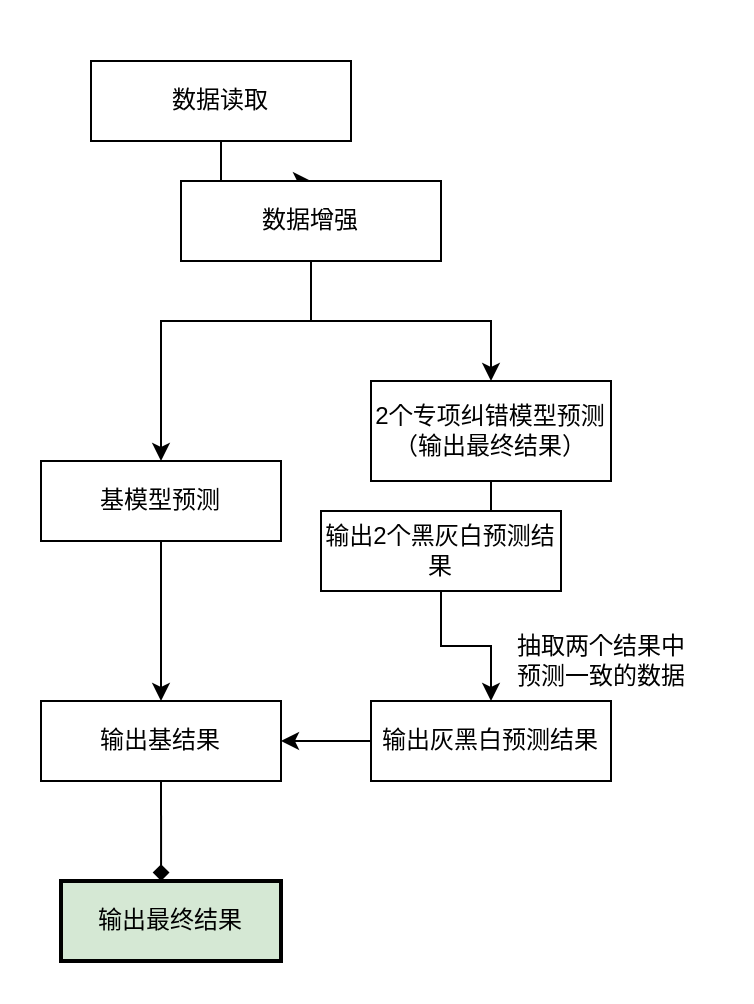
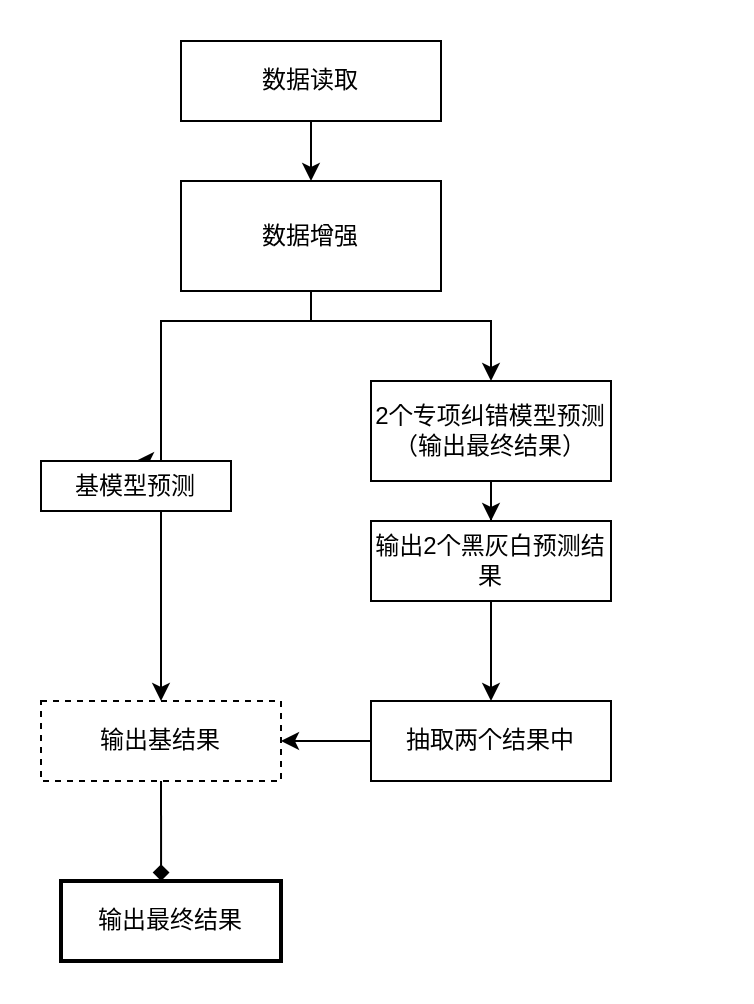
  <mxCell id="0" />
  <mxCell id="1" parent="0" />
  <mxCell id="2" value="" style="edgeStyle=orthogonalEdgeStyle;rounded=0;orthogonalLoop=1;jettySize=auto;html=1;" parent="1" source="3" target="6" edge="1"><mxGeometry relative="1" as="geometry" /></mxCell>
- <mxCell id="3" value="数据读取" style="rounded=0;whiteSpace=wrap;html=1;" parent="1" vertex="1"><mxGeometry x="45" y="30" width="130" height="40" as="geometry" /></mxCell>
+ <mxCell id="3" value="数据读取" style="rounded=0;whiteSpace=wrap;html=1;" parent="1" vertex="1"><mxGeometry x="90" y="20" width="130" height="40" as="geometry" /></mxCell>
  <mxCell id="4" style="edgeStyle=orthogonalEdgeStyle;rounded=0;orthogonalLoop=1;jettySize=auto;html=1;entryX=0.5;entryY=0;entryDx=0;entryDy=0;" parent="1" source="6" target="8" edge="1"><mxGeometry relative="1" as="geometry"><Array as="points"><mxPoint x="155" y="160" /><mxPoint x="80" y="160" /></Array></mxGeometry></mxCell>
  <mxCell id="5" style="edgeStyle=orthogonalEdgeStyle;rounded=0;orthogonalLoop=1;jettySize=auto;html=1;" parent="1" source="6" target="11" edge="1"><mxGeometry relative="1" as="geometry"><Array as="points"><mxPoint x="155" y="160" /><mxPoint x="245" y="160" /></Array></mxGeometry></mxCell>
- <mxCell id="6" value="数据增强" style="rounded=0;whiteSpace=wrap;html=1;" parent="1" vertex="1"><mxGeometry x="90" y="90" width="130" height="40" as="geometry" /></mxCell>
+ <mxCell id="6" value="数据增强" style="rounded=0;whiteSpace=wrap;html=1;" parent="1" vertex="1"><mxGeometry x="90" y="90" width="130" height="55" as="geometry" /></mxCell>
  <mxCell id="7" value="" style="edgeStyle=orthogonalEdgeStyle;rounded=0;orthogonalLoop=1;jettySize=auto;html=1;" parent="1" source="8" target="9" edge="1"><mxGeometry relative="1" as="geometry"><Array as="points"><mxPoint x="80" y="290" /><mxPoint x="80" y="290" /></Array></mxGeometry></mxCell>
- <mxCell id="8" value="基模型预测" style="rounded=0;whiteSpace=wrap;html=1;" parent="1" vertex="1"><mxGeometry x="20" y="230" width="120" height="40" as="geometry" /></mxCell>
- <mxCell id="9" value="输出基结果" style="rounded=0;whiteSpace=wrap;html=1;" parent="1" vertex="1"><mxGeometry x="20" y="350" width="120" height="40" as="geometry" /></mxCell>
+ <mxCell id="8" value="基模型预测" style="rounded=0;whiteSpace=wrap;html=1;" parent="1" vertex="1"><mxGeometry x="20" y="230" width="95" height="25" as="geometry" /></mxCell>
+ <mxCell id="9" value="输出基结果" style="rounded=0;whiteSpace=wrap;html=1;dashed=1;" parent="1" vertex="1"><mxGeometry x="20" y="350" width="120" height="40" as="geometry" /></mxCell>
  <mxCell id="10" value="" style="edgeStyle=orthogonalEdgeStyle;rounded=0;orthogonalLoop=1;jettySize=auto;html=1;" parent="1" source="11" target="15" edge="1"><mxGeometry relative="1" as="geometry" /></mxCell>
  <mxCell id="11" value="2个专项纠错模型预测&lt;br&gt;（输出最终结果）" style="rounded=0;whiteSpace=wrap;html=1;" parent="1" vertex="1"><mxGeometry x="185" y="190" width="120" height="50" as="geometry" /></mxCell>
- <mxCell id="12" value="抽取两个结果中&lt;br&gt;预测一致的数据" style="text;html=1;align=center;verticalAlign=middle;resizable=0;points=[];autosize=1;strokeColor=none;fillColor=none;" parent="1" vertex="1"><mxGeometry x="245" y="310" width="110" height="40" as="geometry" /></mxCell>
- <mxCell id="13" value="输出最终结果" style="whiteSpace=wrap;html=1;strokeWidth=2;fillColor=#d5e8d4;" parent="1" vertex="1"><mxGeometry x="30" y="440" width="110" height="40" as="geometry" /></mxCell>
+ <mxCell id="13" value="输出最终结果" style="whiteSpace=wrap;html=1;strokeWidth=2;" parent="1" vertex="1"><mxGeometry x="30" y="440" width="110" height="40" as="geometry" /></mxCell>
  <mxCell id="14" value="" style="edgeStyle=orthogonalEdgeStyle;rounded=0;orthogonalLoop=1;jettySize=auto;html=1;" parent="1" source="15" target="17" edge="1"><mxGeometry relative="1" as="geometry" /></mxCell>
- <mxCell id="15" value="输出2个黑灰白预测结果" style="rounded=0;whiteSpace=wrap;html=1;" parent="1" vertex="1"><mxGeometry x="160" y="255" width="120" height="40" as="geometry" /></mxCell>
+ <mxCell id="15" value="输出2个黑灰白预测结果" style="rounded=0;whiteSpace=wrap;html=1;" parent="1" vertex="1"><mxGeometry x="185" y="260" width="120" height="40" as="geometry" /></mxCell>
  <mxCell id="16" value="" style="edgeStyle=orthogonalEdgeStyle;rounded=0;orthogonalLoop=1;jettySize=auto;html=1;" parent="1" source="17" target="9" edge="1"><mxGeometry relative="1" as="geometry" /></mxCell>
- <mxCell id="17" value="输出灰黑白预测结果" style="rounded=0;whiteSpace=wrap;html=1;" parent="1" vertex="1"><mxGeometry x="185" y="350" width="120" height="40" as="geometry" /></mxCell>
+ <mxCell id="17" value="抽取两个结果中" style="rounded=0;whiteSpace=wrap;html=1;" parent="1" vertex="1"><mxGeometry x="185" y="350" width="120" height="40" as="geometry" /></mxCell>
  <mxCell id="18" value="" style="endArrow=diamond;html=1;rounded=0;entryX=0.455;entryY=0;entryDx=0;entryDy=0;exitX=0.5;exitY=1;exitDx=0;exitDy=0;entryPerimeter=0;" parent="1" source="9" target="13" edge="1"><mxGeometry width="50" height="50" relative="1" as="geometry"><mxPoint x="175" y="350" as="sourcePoint" /><mxPoint x="225" y="300" as="targetPoint" /></mxGeometry></mxCell>
